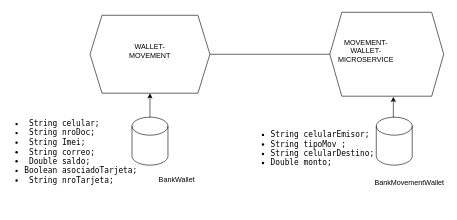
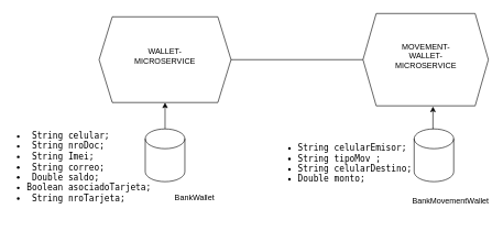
  <mxCell id="0" />
  <mxCell id="1" parent="0" />
  <mxCell id="2" style="edgeStyle=orthogonalEdgeStyle;rounded=0;orthogonalLoop=1;jettySize=auto;html=1;exitX=0.5;exitY=0;exitDx=0;exitDy=0;exitPerimeter=0;entryX=0.5;entryY=1;entryDx=0;entryDy=0;" edge="1" parent="1" source="3" target="6"><mxGeometry relative="1" as="geometry" /></mxCell>
  <mxCell id="3" value="" style="shape=cylinder3;whiteSpace=wrap;html=1;boundedLbl=1;backgroundOutline=1;size=15;" vertex="1" parent="1"><mxGeometry x="210" y="195" width="60" height="80" as="geometry" /></mxCell>
  <mxCell id="4" style="edgeStyle=orthogonalEdgeStyle;rounded=0;orthogonalLoop=1;jettySize=auto;html=1;exitX=0.5;exitY=0;exitDx=0;exitDy=0;exitPerimeter=0;entryX=0.558;entryY=1.007;entryDx=0;entryDy=0;entryPerimeter=0;" edge="1" parent="1" source="5" target="7"><mxGeometry relative="1" as="geometry" /></mxCell>
  <mxCell id="5" value="" style="shape=cylinder3;whiteSpace=wrap;html=1;boundedLbl=1;backgroundOutline=1;size=15;" vertex="1" parent="1"><mxGeometry x="617.5" y="195" width="60" height="80" as="geometry" /></mxCell>
  <mxCell id="6" value="" style="shape=hexagon;perimeter=hexagonPerimeter2;whiteSpace=wrap;html=1;fixedSize=1;" vertex="1" parent="1"><mxGeometry x="140" y="25" width="200" height="130" as="geometry" /></mxCell>
  <mxCell id="7" value="" style="shape=hexagon;perimeter=hexagonPerimeter2;whiteSpace=wrap;html=1;fixedSize=1;" vertex="1" parent="1"><mxGeometry x="540" y="20" width="190" height="140" as="geometry" /></mxCell>
- <mxCell id="8" value="WALLET- MOVEMENT" style="text;html=1;strokeColor=none;fillColor=none;align=center;verticalAlign=middle;whiteSpace=wrap;rounded=0;" vertex="1" parent="1"><mxGeometry x="180" y="70" width="120" height="30" as="geometry" /></mxCell>
- <mxCell id="9" value="MOVEMENT- WALLET-MICROSERVICE" style="text;html=1;strokeColor=none;fillColor=none;align=center;verticalAlign=middle;whiteSpace=wrap;rounded=0;" vertex="1" parent="1"><mxGeometry x="557.5" y="57.5" width="85" height="55" as="geometry" /></mxCell>
+ <mxCell id="8" value="WALLET- MICROSERVICE" style="text;html=1;strokeColor=none;fillColor=none;align=center;verticalAlign=middle;whiteSpace=wrap;rounded=0;" vertex="1" parent="1"><mxGeometry x="180" y="70" width="120" height="30" as="geometry" /></mxCell>
+ <mxCell id="9" value="MOVEMENT- WALLET-MICROSERVICE" style="text;html=1;strokeColor=none;fillColor=none;align=center;verticalAlign=middle;whiteSpace=wrap;rounded=0;" vertex="1" parent="1"><mxGeometry x="592.5" y="57.5" width="85" height="55" as="geometry" /></mxCell>
  <mxCell id="10" value="BankWallet" style="text;html=1;strokeColor=none;fillColor=none;align=center;verticalAlign=middle;whiteSpace=wrap;rounded=0;" vertex="1" parent="1"><mxGeometry x="255" y="285" width="60" height="30" as="geometry" /></mxCell>
  <mxCell id="11" value="BankMovementWallet" style="text;html=1;strokeColor=none;fillColor=none;align=center;verticalAlign=middle;whiteSpace=wrap;rounded=0;" vertex="1" parent="1"><mxGeometry x="642.5" y="290" width="60" height="30" as="geometry" /></mxCell>
  <mxCell id="12" value="" style="endArrow=none;html=1;rounded=0;entryX=0;entryY=0.5;entryDx=0;entryDy=0;exitX=1;exitY=0.5;exitDx=0;exitDy=0;" edge="1" parent="1" source="6" target="7"><mxGeometry width="50" height="50" relative="1" as="geometry"><mxPoint x="320" y="145" as="sourcePoint" /><mxPoint x="370" y="95" as="targetPoint" /></mxGeometry></mxCell>
  <mxCell id="13" value="&lt;pre style=&quot;font-family: &amp;#34;jetbrains mono&amp;#34; , monospace ; font-size: 9.8pt&quot;&gt;&lt;div style=&quot;text-align: justify&quot;&gt;&lt;ul&gt;&lt;li&gt;&lt;span style=&quot;background-color: rgb(255 , 255 , 255) ; font-size: 9.8pt ; white-space: normal&quot;&gt;&amp;nbsp;String celular;&lt;/span&gt;&lt;/li&gt;&lt;li&gt;&lt;span style=&quot;font-size: 9.8pt ; white-space: normal&quot;&gt;&amp;nbsp;String nroDoc;&lt;/span&gt;&lt;/li&gt;&lt;li&gt;&lt;span style=&quot;font-size: 9.8pt ; white-space: normal&quot;&gt;&amp;nbsp;String Imei;&lt;/span&gt;&lt;/li&gt;&lt;li&gt;&lt;span style=&quot;font-size: 9.8pt ; white-space: normal&quot;&gt;&amp;nbsp;String correo;&lt;/span&gt;&lt;/li&gt;&lt;li&gt;&lt;span style=&quot;font-size: 9.8pt ; white-space: normal&quot;&gt;&amp;nbsp;Double saldo;&amp;nbsp;&lt;/span&gt;&lt;/li&gt;&lt;li&gt;Boolean &lt;span style=&quot;font-size: 9.8pt ; white-space: normal&quot;&gt;asociadoTarjeta&lt;/span&gt;&lt;span style=&quot;font-size: 9.8pt ; white-space: normal&quot;&gt;;&lt;/span&gt;&lt;/li&gt;&lt;li&gt;&lt;font style=&quot;background-color: rgb(255 , 255 , 255)&quot;&gt; String nroTarjeta;&lt;/font&gt;&lt;/li&gt;&lt;/ul&gt;&lt;/div&gt;&lt;/pre&gt;" style="text;html=1;strokeColor=none;fillColor=none;align=center;verticalAlign=middle;whiteSpace=wrap;rounded=0;" vertex="1" parent="1"><mxGeometry x="20" y="160" width="170" height="185" as="geometry" /></mxCell>
  <mxCell id="14" value="&lt;pre style=&quot;font-family: &amp;#34;jetbrains mono&amp;#34; , monospace ; font-size: 9.8pt&quot;&gt;&lt;div style=&quot;text-align: justify&quot;&gt;&lt;span style=&quot;font-size: 9.8pt ; white-space: normal&quot;&gt;&lt;ul&gt;&lt;li&gt;&lt;span style=&quot;font-size: 9.8pt ; white-space: normal&quot;&gt;String celularEmisor;&lt;/span&gt;&lt;/li&gt;&lt;li&gt;&lt;span style=&quot;font-size: 9.8pt ; white-space: normal&quot;&gt;String tipoMov ;&lt;/span&gt;&lt;/li&gt;&lt;li&gt;&lt;span style=&quot;font-size: 9.8pt ; white-space: normal&quot;&gt;String celularDestino;&lt;/span&gt;&lt;/li&gt;&lt;li&gt;&lt;span style=&quot;font-size: 9.8pt ; white-space: normal&quot;&gt;Double monto&lt;/span&gt;&lt;span style=&quot;font-size: 9.8pt ; white-space: normal&quot;&gt;;&lt;/span&gt;&lt;/li&gt;&lt;/ul&gt;&lt;/span&gt;&lt;/div&gt;&lt;/pre&gt;" style="text;html=1;strokeColor=none;fillColor=none;align=center;verticalAlign=middle;whiteSpace=wrap;rounded=0;" vertex="1" parent="1"><mxGeometry x="397.5" y="155" width="220" height="185" as="geometry" /></mxCell>
